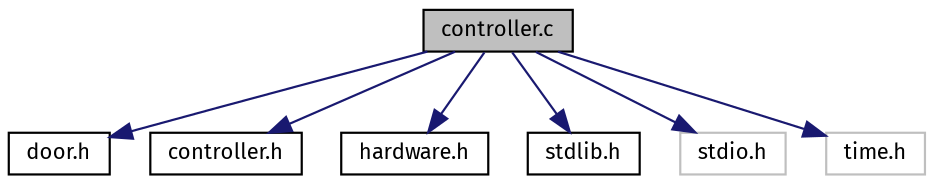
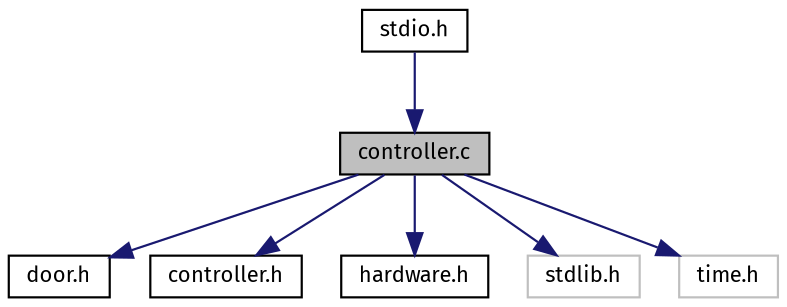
  digraph {
    fontname="Fira Sans"
    node [color=black fillcolor=white fontname="Fira Sans" fontsize=10 shape=record style=filled]
    edge [color=midnightblue fontname="Fira Sans" fontsize=10 labelfontname=Helvetica labelfontsize=10 style=solid]
    n1 [fillcolor=grey75 fontcolor=black height=0.2 label="controller.c" width=0.4]
    n2 [height=0.2 label="door.h" width=0.4]
    n3 [height=0.2 label="controller.h" width=0.4]
    n4 [height=0.2 label="hardware.h" width=0.4]
-   n5 [height=0.2 label="stdlib.h" width=0.4]
-   n6 [color=grey75 height=0.2 label="stdio.h" width=0.4]
+   n5 [color=grey75 height=0.2 label="stdlib.h" width=0.4]
+   n6 [height=0.2 label="stdio.h" width=0.4]
    n7 [color=grey75 height=0.2 label="time.h" width=0.4]
    n1 -> n2
    n1 -> n3
    n1 -> n4
    n1 -> n5
-   n1 -> n6
+   n6 -> n1
    n1 -> n7
  }
